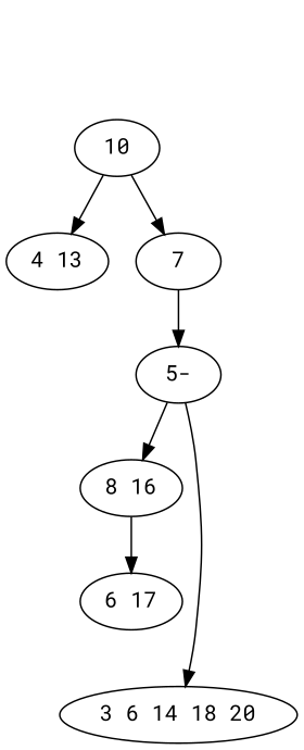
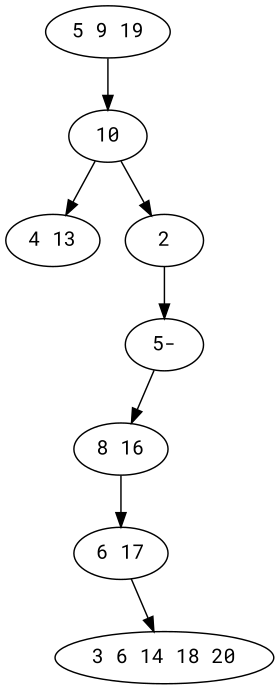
  digraph {
    fontname="Roboto Mono"
    node [fontname="Roboto Mono"]
    edge [fontname="Roboto Mono"]
+   n1 [label="5 9 19"]
    n2 [label=10]
    n3 [label="4 13"]
-   n4 [label=7]
+   n4 [label=2]
    n5 [label="5-"]
    n6 [label="8 16"]
    n7 [label="6 17"]
    n8 [label="3 6 14 18 20"]
+   n1 -> n2
    n2 -> n3
    n2 -> n4
    n4 -> n5
    n5 -> n6
    n6 -> n7
-   n5 -> n8
+   n7 -> n8
  }
